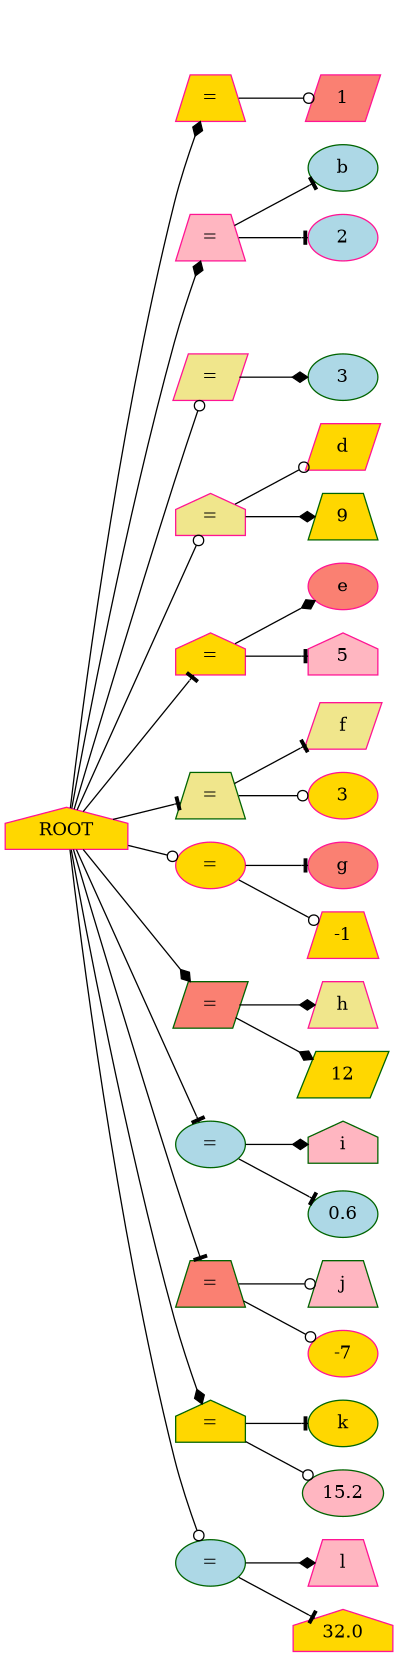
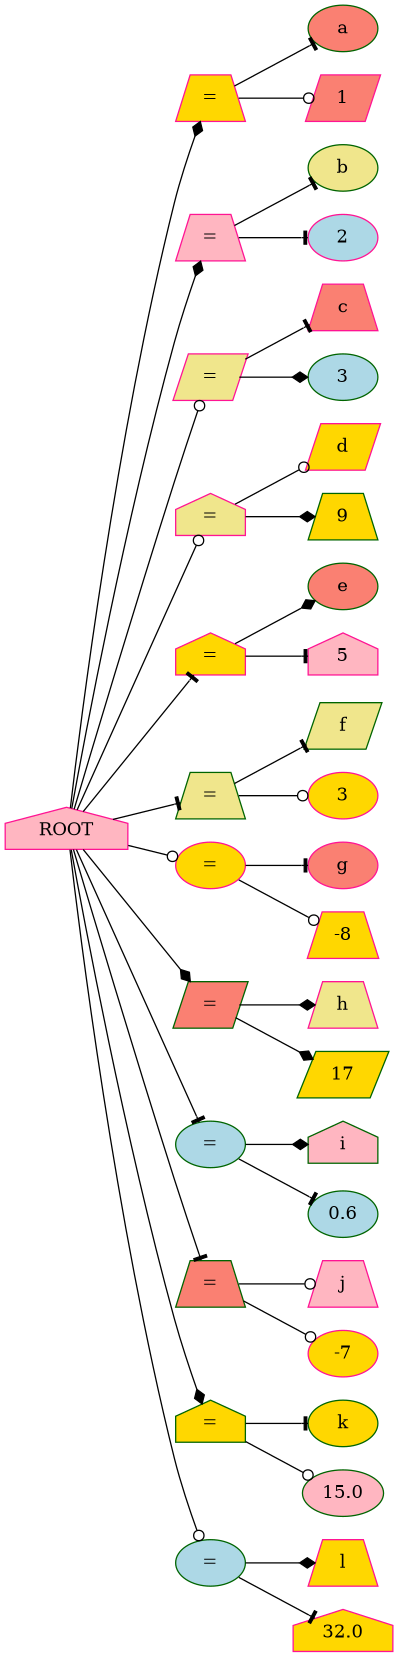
  strict digraph {
    rankdir=LR
    node [color=deeppink fillcolor=gold shape=ellipse style=filled]
    edge [arrowhead=tee]
    n1 [label="=" shape=trapezium]
+   n2 [color=darkgreen fillcolor=salmon label=a]
    n3 [fillcolor=salmon label=1 shape=parallelogram]
    n4 [fillcolor=lightpink label="=" shape=trapezium]
-   n5 [color=darkgreen fillcolor=lightblue label=b]
+   n5 [color=darkgreen fillcolor=khaki label=b]
    n6 [fillcolor=lightblue label=2]
    n7 [fillcolor=khaki label="=" shape=parallelogram]
+   n8 [fillcolor=salmon label=c shape=trapezium]
    n9 [color=darkgreen fillcolor=lightblue label=3]
    n10 [fillcolor=khaki label="=" shape=house]
    n11 [label=d shape=parallelogram]
    n12 [color=darkgreen label=9 shape=trapezium]
    n13 [label="=" shape=house]
-   n14 [fillcolor=salmon label=e]
+   n14 [color=darkgreen fillcolor=salmon label=e]
    n15 [fillcolor=lightpink label=5 shape=house]
    n16 [color=darkgreen fillcolor=khaki label="=" shape=trapezium]
-   n17 [fillcolor=khaki label=f shape=parallelogram]
+   n17 [color=darkgreen fillcolor=khaki label=f shape=parallelogram]
    n18 [label=3]
    n19 [label="="]
    n20 [fillcolor=salmon label=g]
-   n21 [label=-1 shape=trapezium]
+   n21 [label=-8 shape=trapezium]
    n22 [color=darkgreen fillcolor=salmon label="=" shape=parallelogram]
    n23 [fillcolor=khaki label=h shape=trapezium]
-   n24 [color=darkgreen label=12 shape=parallelogram]
+   n24 [color=darkgreen label=17 shape=parallelogram]
    n25 [color=darkgreen fillcolor=lightblue label="="]
    n26 [color=darkgreen fillcolor=lightpink label=i shape=house]
    n27 [color=darkgreen fillcolor=lightblue label=0.6]
    n28 [color=darkgreen fillcolor=salmon label="=" shape=trapezium]
-   n29 [color=darkgreen fillcolor=lightpink label=j shape=trapezium]
+   n29 [fillcolor=lightpink label=j shape=trapezium]
    n30 [label=-7]
    n31 [color=darkgreen label="=" shape=house]
    n32 [color=darkgreen label=k]
-   n33 [color=darkgreen fillcolor=lightpink label=15.2]
+   n33 [color=darkgreen fillcolor=lightpink label=15.0]
    n34 [color=darkgreen fillcolor=lightblue label="="]
-   n35 [fillcolor=lightpink label=l shape=trapezium]
+   n35 [label=l shape=trapezium]
    n36 [label=32.0 shape=house]
-   ROOT [shape=house]
+   ROOT [fillcolor=lightpink shape=house]
+   n1 -> n2
    n1 -> n3 [arrowhead=odot]
    n4 -> n5
    n4 -> n6
+   n7 -> n8
    n7 -> n9 [arrowhead=diamond]
    n10 -> n11 [arrowhead=odot]
    n10 -> n12 [arrowhead=diamond]
    n13 -> n14 [arrowhead=diamond]
    n13 -> n15
    n16 -> n17
    n16 -> n18 [arrowhead=odot]
    n19 -> n20
    n19 -> n21 [arrowhead=odot]
    n22 -> n23 [arrowhead=diamond]
    n22 -> n24 [arrowhead=diamond]
    n25 -> n26 [arrowhead=diamond]
    n25 -> n27
    n28 -> n29 [arrowhead=odot]
    n28 -> n30 [arrowhead=odot]
    n31 -> n32
    n31 -> n33 [arrowhead=odot]
    n34 -> n35 [arrowhead=diamond]
    n34 -> n36
    ROOT -> n1 [arrowhead=diamond]
    ROOT -> n4 [arrowhead=diamond]
    ROOT -> n7 [arrowhead=odot]
    ROOT -> n10 [arrowhead=odot]
    ROOT -> n13
    ROOT -> n16
    ROOT -> n19 [arrowhead=odot]
    ROOT -> n22 [arrowhead=diamond]
    ROOT -> n25
    ROOT -> n28
    ROOT -> n31 [arrowhead=diamond]
    ROOT -> n34 [arrowhead=odot]
  }
